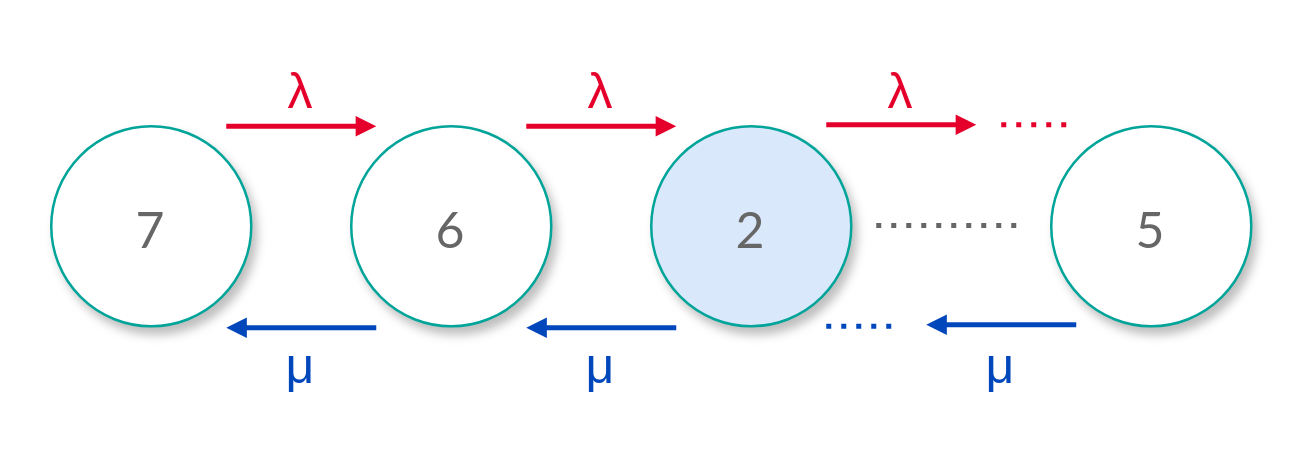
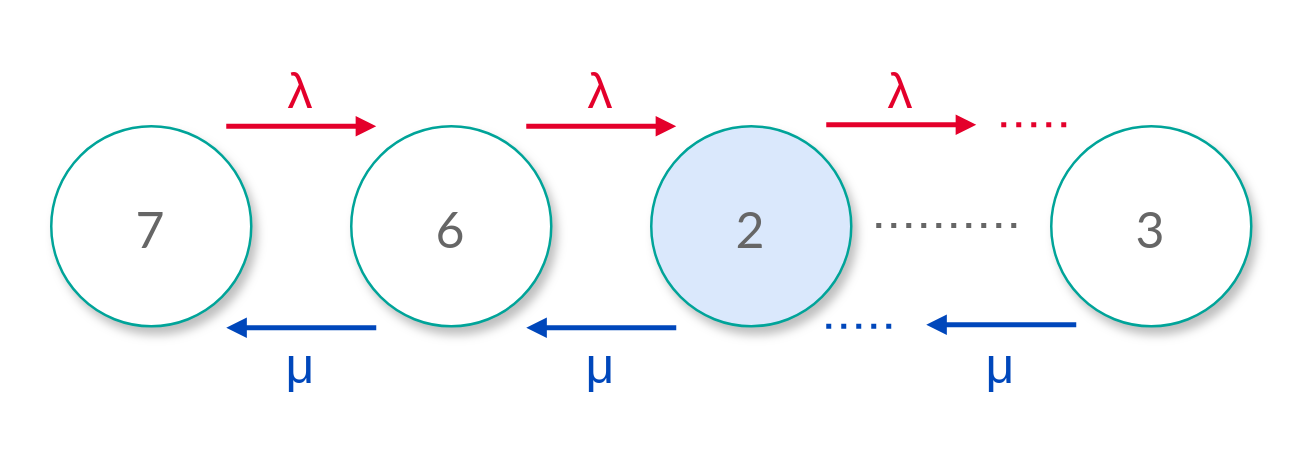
  <mxCell id="0" />
  <mxCell id="1" parent="0" />
  <mxCell id="2" value="7" style="ellipse;whiteSpace=wrap;html=1;aspect=fixed;strokeColor=#00A499;shadow=1;fontSize=20;fontFamily=Lato;fontSource=https%3A%2F%2Ffonts.googleapis.com%2Fcss%3Ffamily%3DLato;fontColor=#666666;" vertex="1" parent="1"><mxGeometry x="20" y="50" width="80" height="80" as="geometry" /></mxCell>
  <mxCell id="3" value="6" style="ellipse;whiteSpace=wrap;html=1;aspect=fixed;strokeColor=#00A499;shadow=1;fontSize=20;fontFamily=Lato;fontSource=https%3A%2F%2Ffonts.googleapis.com%2Fcss%3Ffamily%3DLato;fontColor=#666666;" vertex="1" parent="1"><mxGeometry x="140" y="50" width="80" height="80" as="geometry" /></mxCell>
  <mxCell id="4" value="2" style="ellipse;whiteSpace=wrap;html=1;aspect=fixed;strokeColor=#00A499;shadow=1;fontSize=20;fontFamily=Lato;fontSource=https%3A%2F%2Ffonts.googleapis.com%2Fcss%3Ffamily%3DLato;fontColor=#666666;fillColor=#dae8fc;" vertex="1" parent="1"><mxGeometry x="260" y="50" width="80" height="80" as="geometry" /></mxCell>
- <mxCell id="5" value="5" style="ellipse;whiteSpace=wrap;html=1;aspect=fixed;strokeColor=#00A499;shadow=1;fontSize=20;fontFamily=Lato;fontSource=https%3A%2F%2Ffonts.googleapis.com%2Fcss%3Ffamily%3DLato;fontColor=#666666;" vertex="1" parent="1"><mxGeometry x="420" y="50" width="80" height="80" as="geometry" /></mxCell>
+ <mxCell id="5" value="3" style="ellipse;whiteSpace=wrap;html=1;aspect=fixed;strokeColor=#00A499;shadow=1;fontSize=20;fontFamily=Lato;fontSource=https%3A%2F%2Ffonts.googleapis.com%2Fcss%3Ffamily%3DLato;fontColor=#666666;" vertex="1" parent="1"><mxGeometry x="420" y="50" width="80" height="80" as="geometry" /></mxCell>
  <mxCell id="6" style="edgeStyle=orthogonalEdgeStyle;rounded=0;orthogonalLoop=1;jettySize=auto;html=1;fontColor=#666666;strokeColor=#E4002B;strokeWidth=2;startArrow=none;startFill=0;endArrow=block;endFill=1;endSize=3;startSize=3;fontSize=20;fontFamily=Lato;fontSource=https%3A%2F%2Ffonts.googleapis.com%2Fcss%3Ffamily%3DLato;" edge="1" parent="1"><mxGeometry relative="1" as="geometry"><mxPoint x="90" y="50" as="sourcePoint" /><mxPoint x="150" y="50" as="targetPoint" /></mxGeometry></mxCell>
  <mxCell id="7" style="edgeStyle=orthogonalEdgeStyle;rounded=0;orthogonalLoop=1;jettySize=auto;html=1;fontColor=#666666;strokeColor=#E4002B;strokeWidth=2;startArrow=none;startFill=0;endArrow=block;endFill=1;endSize=3;startSize=3;fontSize=20;fontFamily=Lato;fontSource=https%3A%2F%2Ffonts.googleapis.com%2Fcss%3Ffamily%3DLato;" edge="1" parent="1"><mxGeometry relative="1" as="geometry"><mxPoint x="210" y="50" as="sourcePoint" /><mxPoint x="270" y="50" as="targetPoint" /></mxGeometry></mxCell>
  <mxCell id="8" style="edgeStyle=orthogonalEdgeStyle;rounded=0;orthogonalLoop=1;jettySize=auto;html=1;fontColor=#666666;strokeColor=#E4002B;strokeWidth=2;startArrow=none;startFill=0;endArrow=block;endFill=1;endSize=3;startSize=3;fontSize=20;fontFamily=Lato;fontSource=https%3A%2F%2Ffonts.googleapis.com%2Fcss%3Ffamily%3DLato;" edge="1" parent="1"><mxGeometry relative="1" as="geometry"><mxPoint x="330" y="49.43" as="sourcePoint" /><mxPoint x="390" y="49.43" as="targetPoint" /></mxGeometry></mxCell>
  <mxCell id="9" style="edgeStyle=orthogonalEdgeStyle;rounded=0;orthogonalLoop=1;jettySize=auto;html=1;fontColor=#666666;strokeColor=#0047BB;strokeWidth=2;startArrow=block;startFill=1;endArrow=none;endFill=0;endSize=3;startSize=3;fontSize=20;fontFamily=Lato;fontSource=https%3A%2F%2Ffonts.googleapis.com%2Fcss%3Ffamily%3DLato;" edge="1" parent="1"><mxGeometry relative="1" as="geometry"><mxPoint x="90" y="130.57" as="sourcePoint" /><mxPoint x="150" y="130.57" as="targetPoint" /></mxGeometry></mxCell>
  <mxCell id="10" style="edgeStyle=orthogonalEdgeStyle;rounded=0;orthogonalLoop=1;jettySize=auto;html=1;fontColor=#666666;strokeColor=#0047BB;strokeWidth=2;startArrow=block;startFill=1;endArrow=none;endFill=0;endSize=3;startSize=3;fontSize=20;fontFamily=Lato;fontSource=https%3A%2F%2Ffonts.googleapis.com%2Fcss%3Ffamily%3DLato;" edge="1" parent="1"><mxGeometry relative="1" as="geometry"><mxPoint x="210" y="130.57" as="sourcePoint" /><mxPoint x="270" y="130.57" as="targetPoint" /></mxGeometry></mxCell>
  <mxCell id="11" style="edgeStyle=orthogonalEdgeStyle;rounded=0;orthogonalLoop=1;jettySize=auto;html=1;fontColor=#666666;strokeColor=#0047BB;strokeWidth=2;startArrow=block;startFill=1;endArrow=none;endFill=0;endSize=3;startSize=3;fontSize=20;fontFamily=Lato;fontSource=https%3A%2F%2Ffonts.googleapis.com%2Fcss%3Ffamily%3DLato;" edge="1" parent="1"><mxGeometry relative="1" as="geometry"><mxPoint x="370" y="129.43" as="sourcePoint" /><mxPoint x="430" y="129.43" as="targetPoint" /></mxGeometry></mxCell>
  <mxCell id="12" style="edgeStyle=orthogonalEdgeStyle;rounded=0;orthogonalLoop=1;jettySize=auto;html=1;fontColor=#666666;strokeColor=#666666;strokeWidth=2;startArrow=none;startFill=0;endArrow=none;endFill=0;endSize=3;startSize=3;dashed=1;dashPattern=1 2;fontSize=20;fontFamily=Lato;fontSource=https%3A%2F%2Ffonts.googleapis.com%2Fcss%3Ffamily%3DLato;" edge="1" parent="1"><mxGeometry relative="1" as="geometry"><mxPoint x="350" y="89.71" as="sourcePoint" /><mxPoint x="410" y="89.71" as="targetPoint" /></mxGeometry></mxCell>
  <mxCell id="13" style="edgeStyle=orthogonalEdgeStyle;rounded=0;orthogonalLoop=1;jettySize=auto;html=1;fontColor=#666666;strokeColor=#E4002B;strokeWidth=2;startArrow=none;startFill=0;endArrow=none;endFill=0;endSize=3;startSize=3;dashed=1;dashPattern=1 2;fontSize=20;fontFamily=Lato;fontSource=https%3A%2F%2Ffonts.googleapis.com%2Fcss%3Ffamily%3DLato;" edge="1" parent="1"><mxGeometry relative="1" as="geometry"><mxPoint x="400" y="49.43" as="sourcePoint" /><mxPoint x="430" y="49.43" as="targetPoint" /></mxGeometry></mxCell>
  <mxCell id="14" style="edgeStyle=orthogonalEdgeStyle;rounded=0;orthogonalLoop=1;jettySize=auto;html=1;fontColor=#666666;strokeColor=#0047BB;strokeWidth=2;startArrow=none;startFill=0;endArrow=none;endFill=0;endSize=3;startSize=3;dashed=1;dashPattern=1 2;fontSize=20;fontFamily=Lato;fontSource=https%3A%2F%2Ffonts.googleapis.com%2Fcss%3Ffamily%3DLato;" edge="1" parent="1"><mxGeometry relative="1" as="geometry"><mxPoint x="330" y="130" as="sourcePoint" /><mxPoint x="360" y="130" as="targetPoint" /></mxGeometry></mxCell>
  <mxCell id="15" value="&lt;a class=&quot;mw-selflink selflink&quot; style=&quot;font-size: 20px;&quot;&gt;λ&lt;/a&gt;" style="text;strokeColor=none;align=center;fillColor=none;html=1;verticalAlign=middle;whiteSpace=wrap;rounded=0;fontStyle=0;fontSize=20;fontColor=#E4002B;" vertex="1" parent="1"><mxGeometry x="90" y="20" width="60" height="30" as="geometry" /></mxCell>
  <mxCell id="16" value="&lt;a class=&quot;mw-selflink selflink&quot; style=&quot;font-size: 20px;&quot;&gt;λ&lt;/a&gt;" style="text;strokeColor=none;align=center;fillColor=none;html=1;verticalAlign=middle;whiteSpace=wrap;rounded=0;fontStyle=0;fontSize=20;fontColor=#E4002B;" vertex="1" parent="1"><mxGeometry x="210" y="20" width="60" height="30" as="geometry" /></mxCell>
  <mxCell id="17" value="&lt;a class=&quot;mw-selflink selflink&quot; style=&quot;font-size: 20px;&quot;&gt;λ&lt;/a&gt;" style="text;strokeColor=none;align=center;fillColor=none;html=1;verticalAlign=middle;whiteSpace=wrap;rounded=0;fontStyle=0;fontSize=20;fontColor=#E4002B;" vertex="1" parent="1"><mxGeometry x="330" y="20" width="60" height="30" as="geometry" /></mxCell>
  <mxCell id="18" value="μ" style="text;strokeColor=none;align=center;fillColor=none;html=1;verticalAlign=middle;whiteSpace=wrap;rounded=0;fontStyle=0;fontSize=20;fontColor=#0047BB;" vertex="1" parent="1"><mxGeometry x="90" y="130" width="60" height="30" as="geometry" /></mxCell>
  <mxCell id="19" value="μ" style="text;strokeColor=none;align=center;fillColor=none;html=1;verticalAlign=middle;whiteSpace=wrap;rounded=0;fontStyle=0;fontSize=20;fontColor=#0047BB;" vertex="1" parent="1"><mxGeometry x="210" y="130" width="60" height="30" as="geometry" /></mxCell>
  <mxCell id="20" value="μ" style="text;strokeColor=none;align=center;fillColor=none;html=1;verticalAlign=middle;whiteSpace=wrap;rounded=0;fontStyle=0;fontSize=20;fontColor=#0047BB;" vertex="1" parent="1"><mxGeometry x="370" y="130" width="60" height="30" as="geometry" /></mxCell>
